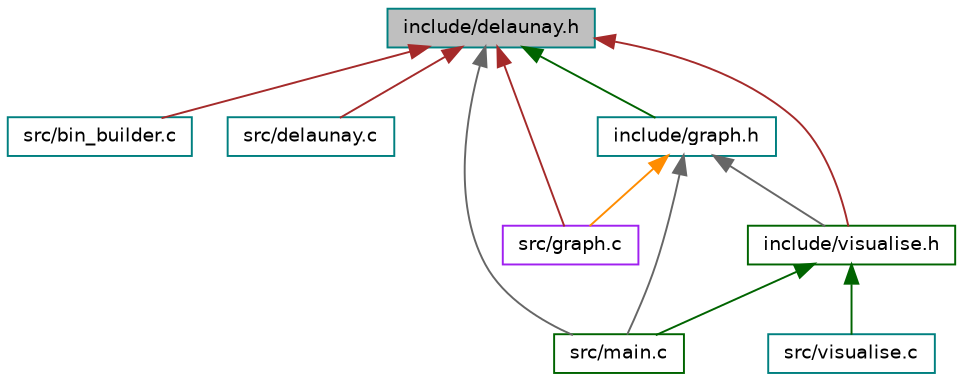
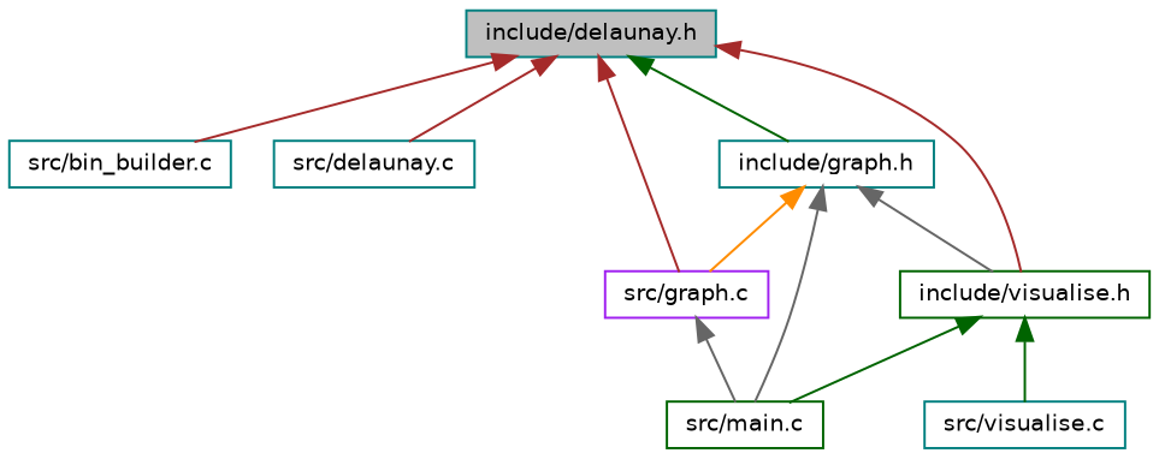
  digraph {
    node [color=teal fillcolor=white fontname=Helvetica fontsize=10 shape=record style=filled]
    edge [color=brown dir=back fontname=Helvetica fontsize=10 labelfontname=Helvetica labelfontsize=10 style=solid]
    n1 [fillcolor=grey75 fontcolor=black height=0.2 label="include/delaunay.h" width=0.4]
    n2 [height=0.2 label="src/bin_builder.c" width=0.4]
    n3 [height=0.2 label="src/delaunay.c" width=0.4]
    n4 [color=purple height=0.2 label="src/graph.c" width=0.4]
    n5 [color=darkgreen height=0.2 label="src/main.c" width=0.4]
    n6 [height=0.2 label="include/graph.h" width=0.4]
    n7 [color=darkgreen height=0.2 label="include/visualise.h" width=0.4]
    n8 [height=0.2 label="src/visualise.c" width=0.4]
    n1 -> n2
    n1 -> n3
    n1 -> n4
-   n1 -> n5 [color=gray40]
+   n4 -> n5 [color=gray40]
    n1 -> n6 [color=darkgreen]
    n1 -> n7
    n6 -> n4 [color=darkorange]
    n6 -> n5 [color=gray40]
    n6 -> n7 [color=gray40]
    n7 -> n5 [color=darkgreen]
    n7 -> n8 [color=darkgreen]
  }
